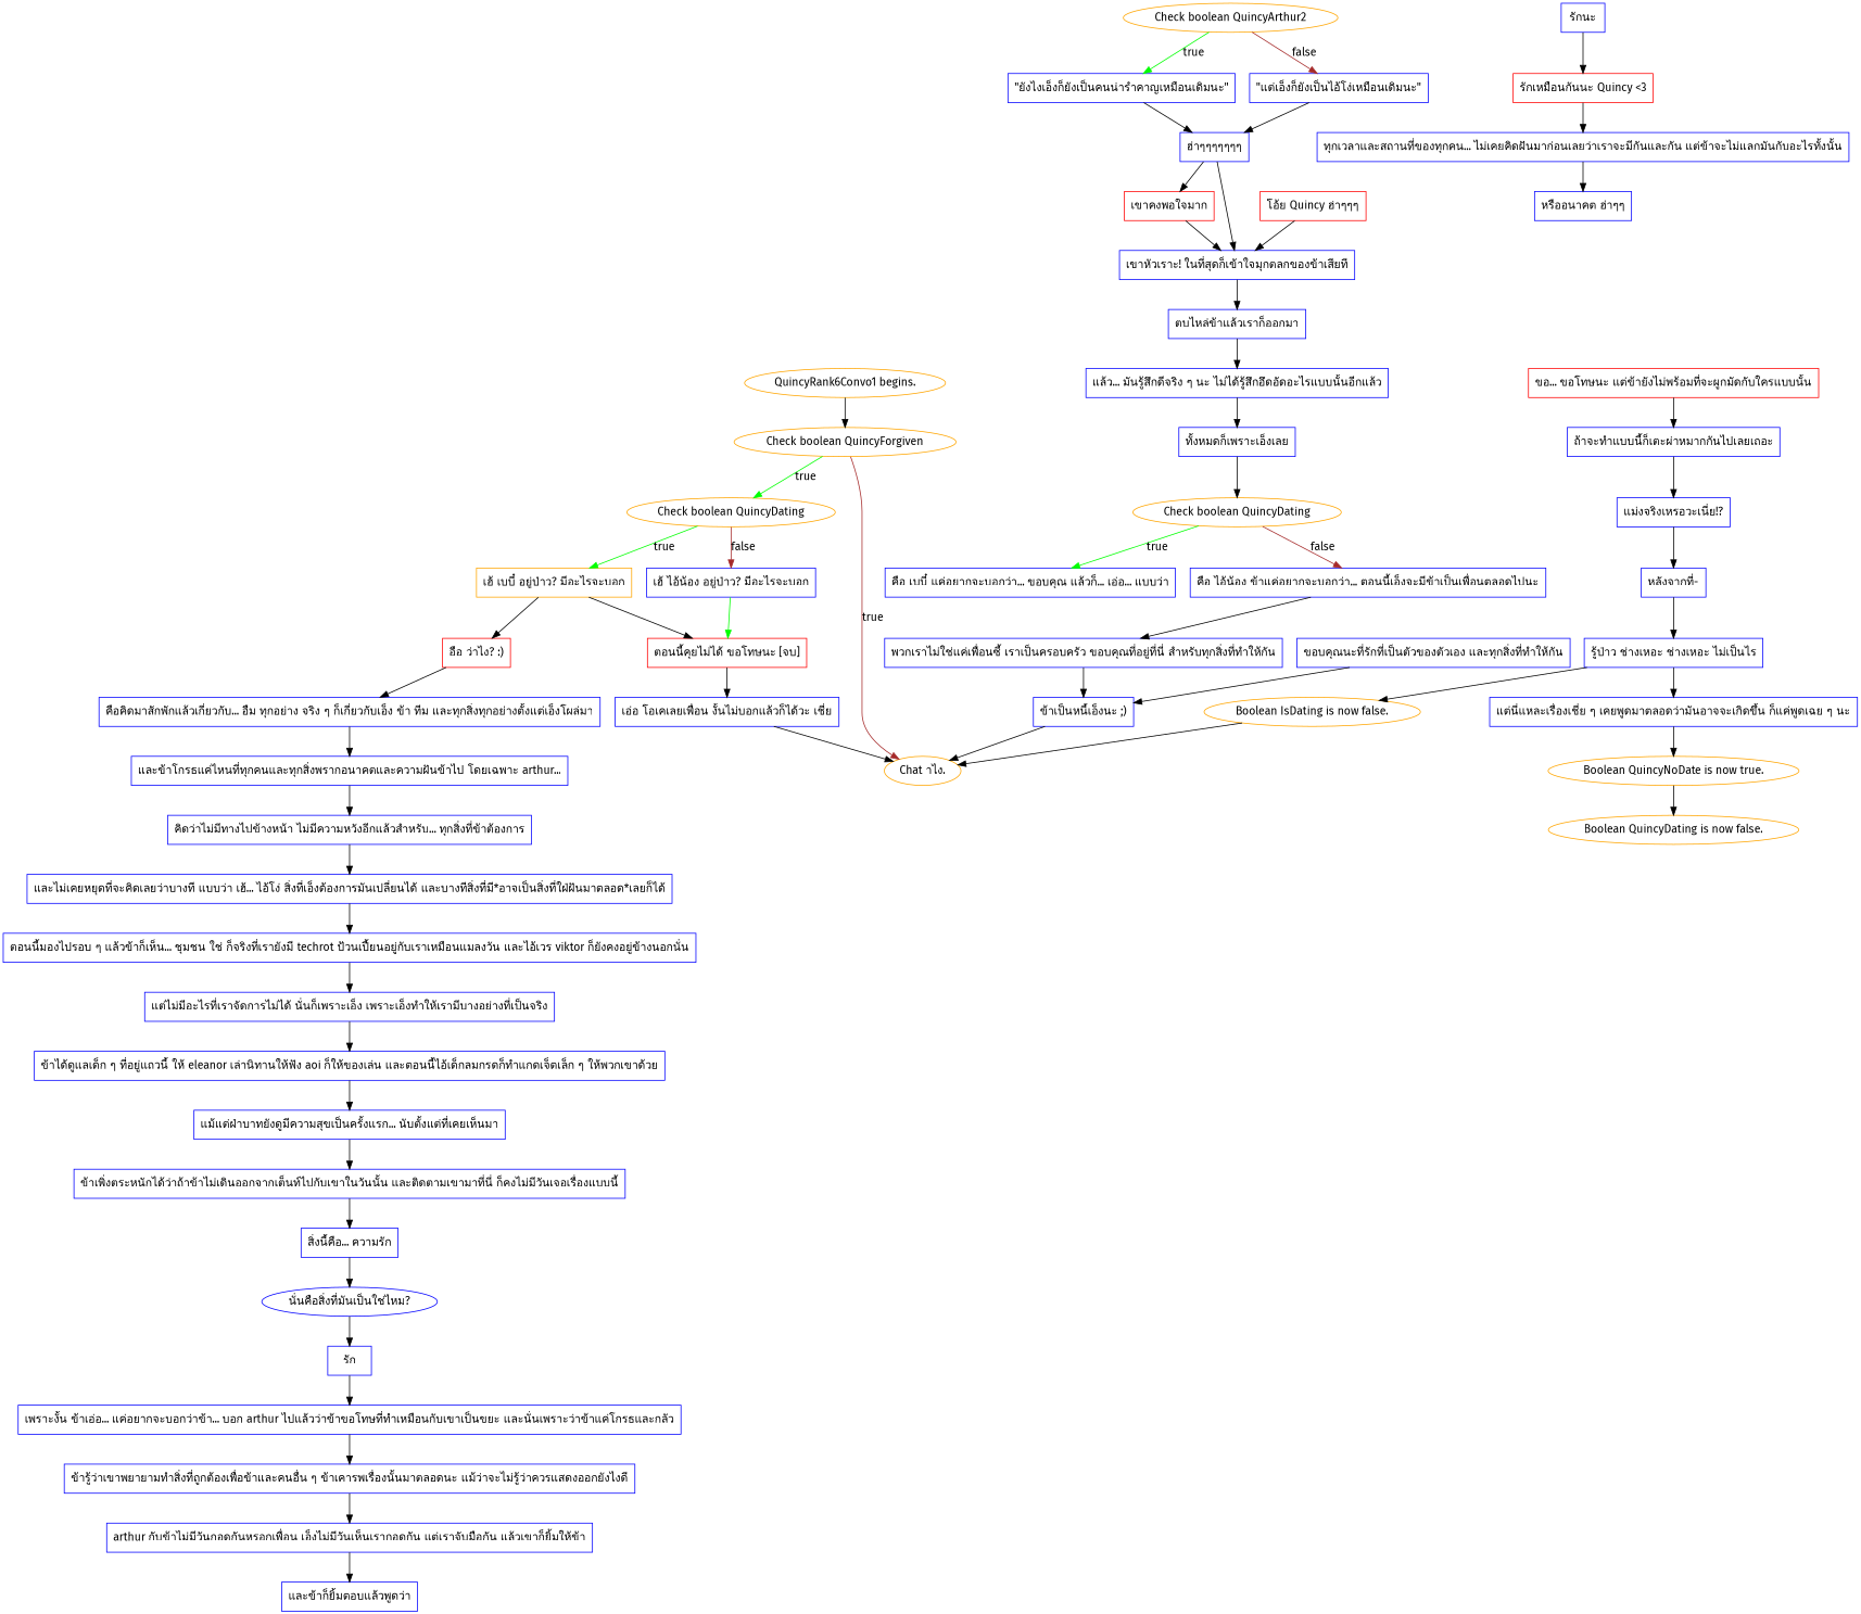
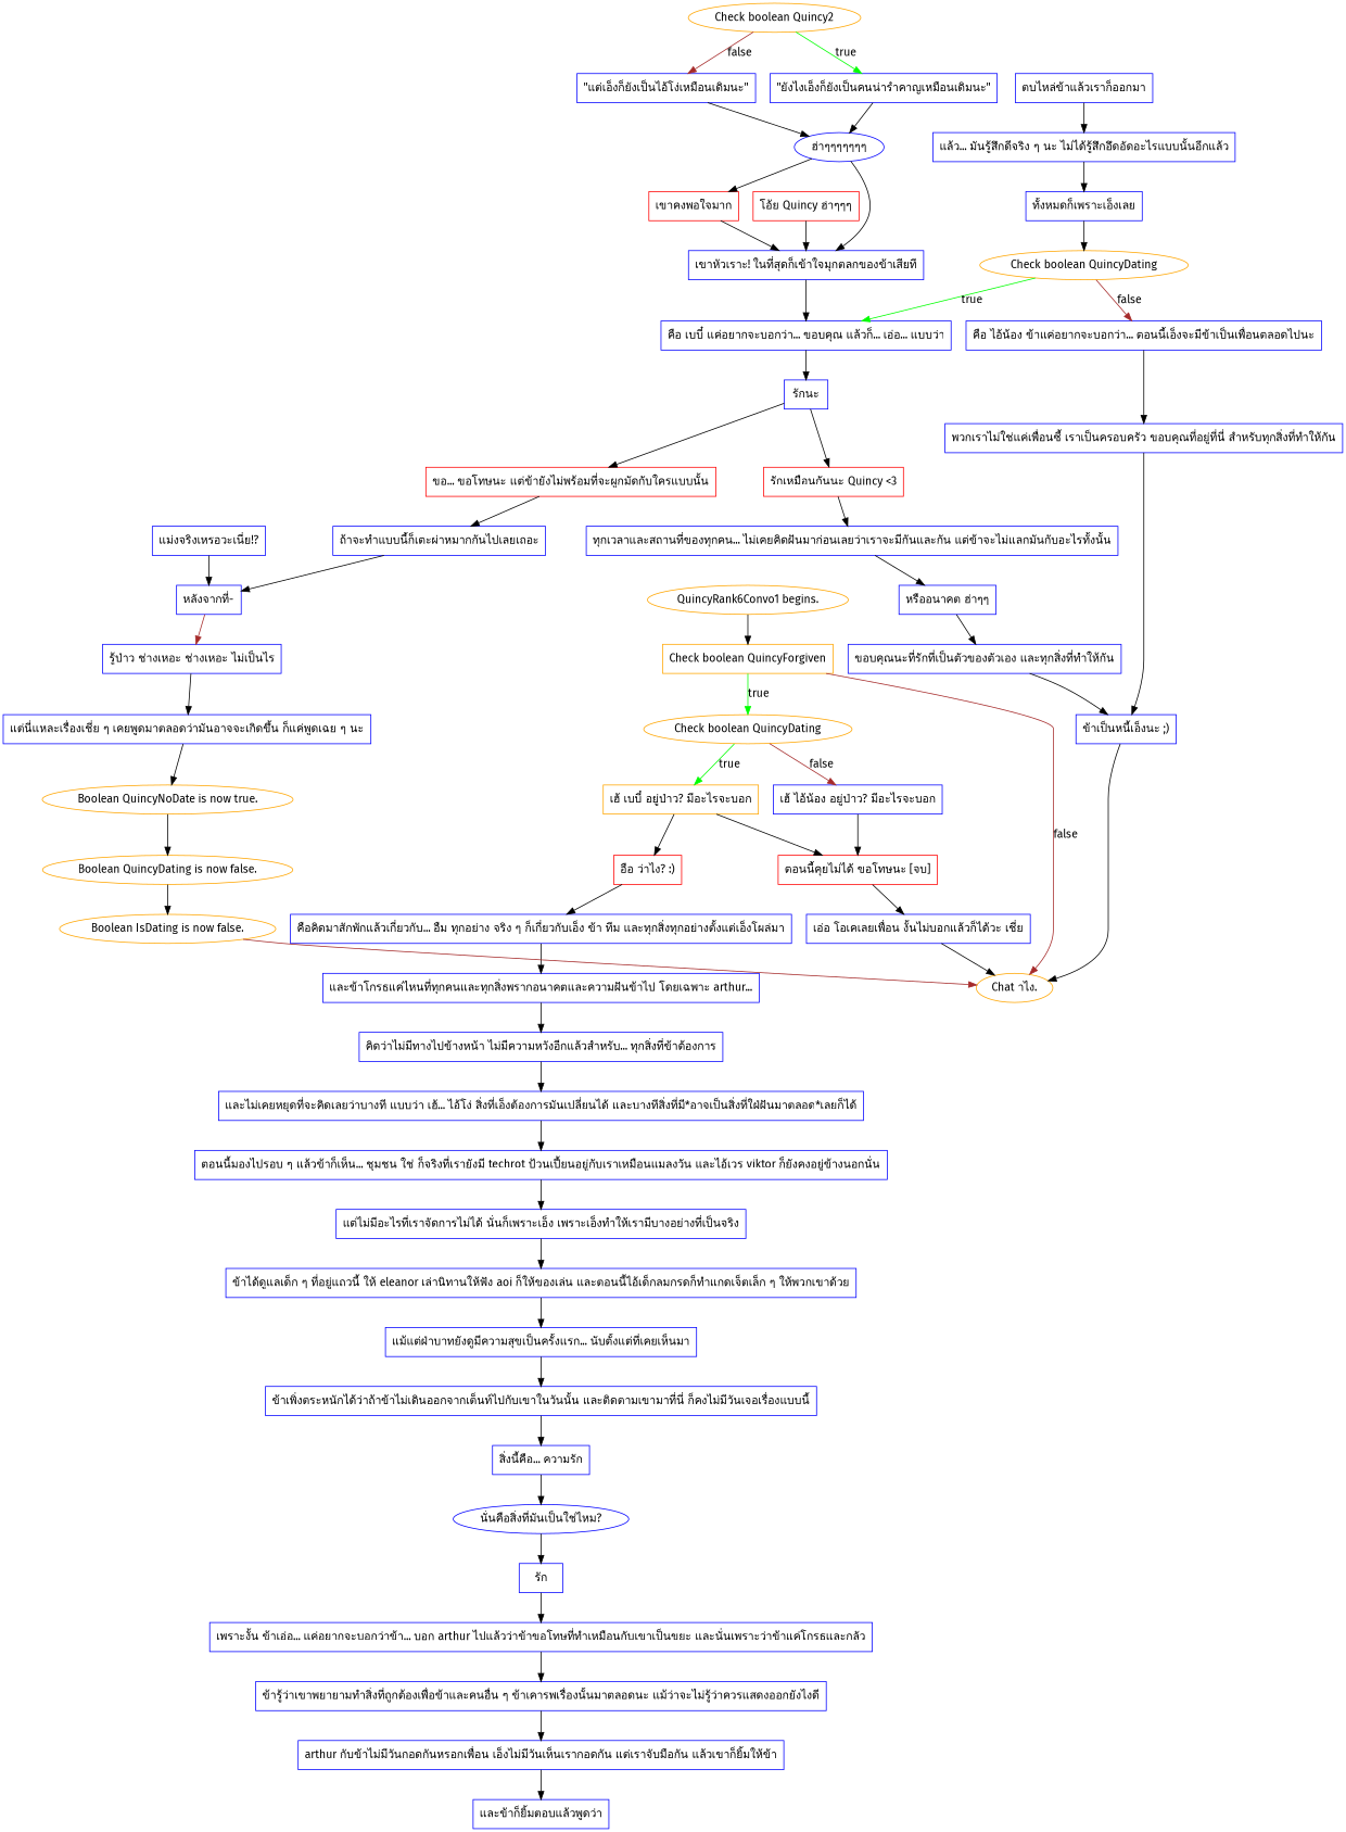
  digraph {
    fontname="Fira Sans"
    node [color=blue fontname="Fira Sans" shape=box]
    edge [fontname="Fira Sans"]
    "QuincyRank6Convo1 begins." [color=orange shape=""]
-   n2 [color=orange label="Check boolean QuincyForgiven" shape=""]
+   n2 [color=orange label="Check boolean QuincyForgiven"]
    n3 [color=orange label="Check boolean QuincyDating" shape=""]
    n4 [color=orange label="Chat าไง." shape=""]
    n5 [color=orange label="เฮ้ เบบี๋ อยู่ป่าว? มีอะไรจะบอก"]
    n6 [label="เฮ้ ไอ้น้อง อยู่ป่าว? มีอะไรจะบอก"]
    n7 [color=red label="อือ ว่าไง? :)"]
    n8 [color=red label="ตอนนี้คุยไม่ได้ ขอโทษนะ [จบ]"]
    n9 [label="คือคิดมาสักพักแล้วเกี่ยวกับ... อืม ทุกอย่าง จริง ๆ ก็เกี่ยวกับเอ็ง ข้า ทีม และทุกสิ่งทุกอย่างตั้งแต่เอ็งโผล่มา"]
    n10 [label="เอ่อ โอเคเลยเพื่อน งั้นไม่บอกแล้วก็ได้วะ เชี่ย"]
    n11 [label="และข้าโกรธแค่ไหนที่ทุกคนและทุกสิ่งพรากอนาคตและความฝันข้าไป โดยเฉพาะ arthur..."]
    n12 [label="คิดว่าไม่มีทางไปข้างหน้า ไม่มีความหวังอีกแล้วสำหรับ... ทุกสิ่งที่ข้าต้องการ"]
    n13 [label="และไม่เคยหยุดที่จะคิดเลยว่าบางที แบบว่า เฮ้... ไอ้โง่ สิ่งที่เอ็งต้องการมันเปลี่ยนได้ และบางทีสิ่งที่มี*อาจเป็นสิ่งที่ใฝ่ฝันมาตลอด*เลยก็ได้"]
    n14 [label="ตอนนี้มองไปรอบ ๆ แล้วข้าก็เห็น... ชุมชน ใช่ ก็จริงที่เรายังมี techrot ป้วนเปี้ยนอยู่กับเราเหมือนแมลงวัน และไอ้เวร viktor ก็ยังคงอยู่ข้างนอกนั่น"]
    n15 [label="แต่ไม่มีอะไรที่เราจัดการไม่ได้ นั่นก็เพราะเอ็ง เพราะเอ็งทำให้เรามีบางอย่างที่เป็นจริง"]
    n16 [label="ข้าได้ดูแลเด็ก ๆ ที่อยู่แถวนี้ ให้ eleanor เล่านิทานให้ฟัง aoi ก็ให้ของเล่น และตอนนี้ไอ้เด็กลมกรดก็ทำแกดเจ็ตเล็ก ๆ ให้พวกเขาด้วย"]
    n17 [label="แม้แต่ฝ่าบาทยังดูมีความสุขเป็นครั้งแรก... นับตั้งแต่ที่เคยเห็นมา"]
    n18 [label="ข้าเพิ่งตระหนักได้ว่าถ้าข้าไม่เดินออกจากเต็นท์ไปกับเขาในวันนั้น และติดตามเขามาที่นี่ ก็คงไม่มีวันเจอเรื่องแบบนี้"]
    n19 [label="สิ่งนี้คือ... ความรัก"]
    n20 [label="นั่นคือสิ่งที่มันเป็นใช่ไหม?" shape=ellipse]
    n21 [label="รัก"]
    n22 [label="เพราะงั้น ข้าเอ่อ... แค่อยากจะบอกว่าข้า... บอก arthur ไปแล้วว่าข้าขอโทษที่ทำเหมือนกับเขาเป็นขยะ และนั่นเพราะว่าข้าแค่โกรธและกลัว"]
    n23 [label="ข้ารู้ว่าเขาพยายามทำสิ่งที่ถูกต้องเพื่อข้าและคนอื่น ๆ ข้าเคารพเรื่องนั้นมาตลอดนะ แม้ว่าจะไม่รู้ว่าควรแสดงออกยังไงดี"]
    n24 [label="arthur กับข้าไม่มีวันกอดกันหรอกเพื่อน เอ็งไม่มีวันเห็นเรากอดกัน แต่เราจับมือกัน แล้วเขาก็ยิ้มให้ข้า"]
    n25 [label="และข้าก็ยิ้มตอบแล้วพูดว่า"]
-   n26 [color=orange label="Check boolean QuincyArthur2" shape=""]
+   n26 [color=orange label="Check boolean Quincy2" shape=""]
    n27 [label="\"ยังไงเอ็งก็ยังเป็นคนน่ารำคาญเหมือนเดิมนะ\""]
    n28 [label="\"แต่เอ็งก็ยังเป็นไอ้โง่เหมือนเดิมนะ\""]
-   n29 [label="ฮ่าๆๆๆๆๆๆๆ"]
+   n29 [label="ฮ่าๆๆๆๆๆๆๆ" shape=ellipse]
    n30 [color=red label="เขาคงพอใจมาก"]
    n31 [label="เขาหัวเราะ! ในที่สุดก็เข้าใจมุกตลกของข้าเสียที"]
    n32 [color=red label="โอ้ย Quincy ฮ่าๆๆๆ"]
    n33 [label="ตบไหล่ข้าแล้วเราก็ออกมา"]
    n34 [label="แล้ว... มันรู้สึกดีจริง ๆ นะ ไม่ได้รู้สึกอึดอัดอะไรแบบนั้นอีกแล้ว"]
    n35 [label="ทั้งหมดก็เพราะเอ็งเลย"]
    n36 [color=orange label="Check boolean QuincyDating" shape=""]
    n37 [label="คือ เบบี๋ แค่อยากจะบอกว่า... ขอบคุณ แล้วก็... เอ่อ... แบบว่า"]
    n38 [label="คือ ไอ้น้อง ข้าแค่อยากจะบอกว่า... ตอนนี้เอ็งจะมีข้าเป็นเพื่อนตลอดไปนะ"]
    n39 [label="รักนะ"]
    n40 [label="พวกเราไม่ใช่แค่เพื่อนซี้ เราเป็นครอบครัว ขอบคุณที่อยู่ที่นี่ สำหรับทุกสิ่งที่ทำให้กัน"]
    n41 [color=red label="รักเหมือนกันนะ Quincy <3"]
    n42 [color=red label="ขอ... ขอโทษนะ แต่ข้ายังไม่พร้อมที่จะผูกมัดกับใครแบบนั้น"]
    n43 [label="ข้าเป็นหนี้เอ็งนะ ;)"]
    n44 [label="ทุกเวลาและสถานที่ของทุกคน... ไม่เคยคิดฝันมาก่อนเลยว่าเราจะมีกันและกัน แต่ข้าจะไม่แลกมันกับอะไรทั้งนั้น"]
    n45 [label="ถ้าจะทำแบบนี้ก็เตะผ่าหมากกันไปเลยเถอะ"]
    n46 [label="หรืออนาคต ฮ่าๆๆ"]
    n47 [label="แม่งจริงเหรอวะเนี่ย!?"]
    n48 [label="ขอบคุณนะที่รักที่เป็นตัวของตัวเอง และทุกสิ่งที่ทำให้กัน"]
    n49 [label="หลังจากที่-"]
    n50 [label="รู้ป่าว ช่างเหอะ ช่างเหอะ ไม่เป็นไร"]
    n51 [label="แต่นี่แหละเรื่องเชี่ย ๆ เคยพูดมาตลอดว่ามันอาจจะเกิดขึ้น ก็แค่พูดเฉย ๆ นะ"]
    n52 [color=orange label="Boolean QuincyNoDate is now true." shape=""]
    n53 [color=orange label="Boolean QuincyDating is now false." shape=""]
    n54 [color=orange label="Boolean IsDating is now false." shape=""]
    "QuincyRank6Convo1 begins." -> n2
    n2 -> n3 [color=green label=true]
-   n2 -> n4 [color=brown label=true]
+   n2 -> n4 [color=brown label=false]
    n3 -> n5 [color=green label=true]
    n3 -> n6 [color=brown label=false]
    n5 -> n7
    n5 -> n8
-   n6 -> n8 [color=green]
+   n6 -> n8
    n7 -> n9
    n8 -> n10
    n9 -> n11
    n10 -> n4
    n11 -> n12
    n12 -> n13
    n13 -> n14
    n14 -> n15
    n15 -> n16
    n16 -> n17
    n17 -> n18
    n18 -> n19
    n19 -> n20
    n20 -> n21
    n21 -> n22
    n22 -> n23
    n23 -> n24
    n24 -> n25
    n26 -> n27 [color=green label=true]
    n26 -> n28 [color=brown label=false]
    n27 -> n29
    n28 -> n29
    n29 -> n30
    n29 -> n31
    n30 -> n31
-   n31 -> n33
+   n31 -> n37
    n32 -> n31
    n33 -> n34
    n34 -> n35
    n35 -> n36
    n36 -> n37 [color=green label=true]
    n36 -> n38 [color=brown label=false]
+   n37 -> n39
    n38 -> n40
    n39 -> n41
+   n39 -> n42
    n40 -> n43
    n41 -> n44
    n42 -> n45
    n43 -> n4
    n44 -> n46
-   n45 -> n47
+   n45 -> n49
+   n46 -> n48
    n47 -> n49
    n48 -> n43
-   n49 -> n50
+   n49 -> n50 [color=brown]
    n50 -> n51
    n51 -> n52
    n52 -> n53
-   n50 -> n54
-   n54 -> n4
+   n53 -> n54
+   n54 -> n4 [color=brown]
  }
